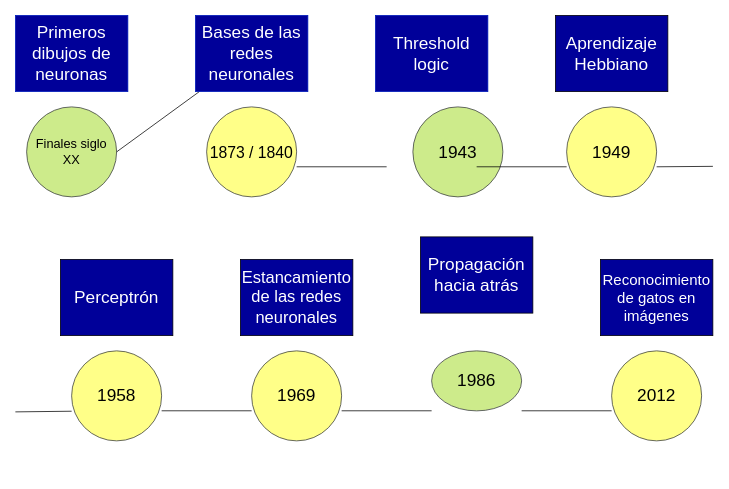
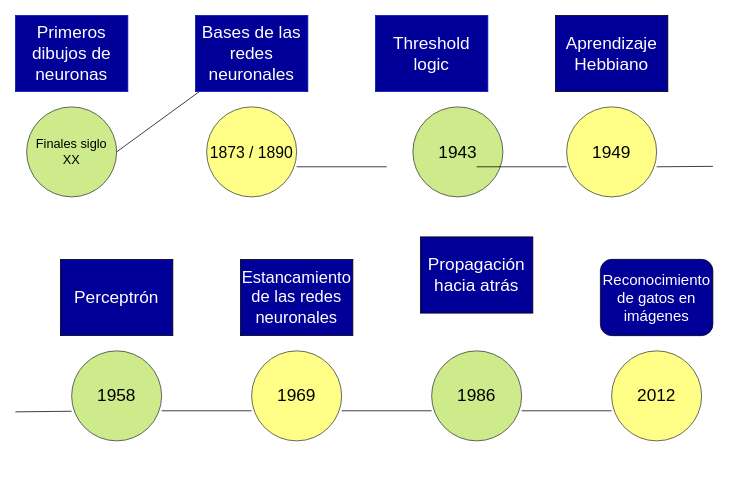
  <mxCell id="0" />
  <mxCell id="1" parent="0" />
  <mxCell id="2" value="" style="group" vertex="1" connectable="0" parent="1"><mxGeometry x="20" y="20" width="930" height="610" as="geometry" /></mxCell>
  <mxCell id="3" value="&lt;font style=&quot;font-size: 17px&quot;&gt;Finales siglo XX&lt;/font&gt;" style="ellipse;whiteSpace=wrap;html=1;aspect=fixed;fillColor=#cdeb8b;strokeColor=#36393d;" vertex="1" parent="2"><mxGeometry x="15.0" y="122" width="120.0" height="120.0" as="geometry" /></mxCell>
- <mxCell id="4" value="&lt;font style=&quot;font-size: 21px&quot;&gt;1873 / 1840&lt;/font&gt;" style="ellipse;whiteSpace=wrap;html=1;aspect=fixed;fillColor=#ffff88;strokeColor=#36393d;" vertex="1" parent="2"><mxGeometry x="255.0" y="122" width="120.0" height="120.0" as="geometry" /></mxCell>
+ <mxCell id="4" value="&lt;font style=&quot;font-size: 21px&quot;&gt;1873 / 1890&lt;/font&gt;" style="ellipse;whiteSpace=wrap;html=1;aspect=fixed;fillColor=#ffff88;strokeColor=#36393d;" vertex="1" parent="2"><mxGeometry x="255.0" y="122" width="120.0" height="120.0" as="geometry" /></mxCell>
  <mxCell id="5" value="&lt;font style=&quot;font-size: 23px&quot;&gt;1943&lt;/font&gt;" style="ellipse;whiteSpace=wrap;html=1;aspect=fixed;fillColor=#cdeb8b;strokeColor=#36393d;" vertex="1" parent="2"><mxGeometry x="530" y="122" width="120.0" height="120.0" as="geometry" /></mxCell>
- <mxCell id="6" value="&lt;font style=&quot;font-size: 23px&quot;&gt;1958&lt;/font&gt;" style="ellipse;whiteSpace=wrap;html=1;aspect=fixed;fillColor=#ffff88;strokeColor=#36393d;" vertex="1" parent="2"><mxGeometry x="75.0" y="447.333" width="120.0" height="120.0" as="geometry" /></mxCell>
- <mxCell id="7" value="&lt;font style=&quot;font-size: 23px&quot;&gt;1986&lt;/font&gt;" style="ellipse;whiteSpace=wrap;html=1;aspect=fixed;fillColor=#cdeb8b;strokeColor=#36393d;" vertex="1" parent="2"><mxGeometry x="555.0" y="447.333" width="120.0" height="80" as="geometry" /></mxCell>
+ <mxCell id="6" value="&lt;font style=&quot;font-size: 23px&quot;&gt;1958&lt;/font&gt;" style="ellipse;whiteSpace=wrap;html=1;aspect=fixed;fillColor=#cdeb8b;strokeColor=#36393d;" vertex="1" parent="2"><mxGeometry x="75.0" y="447.333" width="120.0" height="120.0" as="geometry" /></mxCell>
+ <mxCell id="7" value="&lt;font style=&quot;font-size: 23px&quot;&gt;1986&lt;/font&gt;" style="ellipse;whiteSpace=wrap;html=1;aspect=fixed;fillColor=#cdeb8b;strokeColor=#36393d;" vertex="1" parent="2"><mxGeometry x="555.0" y="447.333" width="120.0" height="120.0" as="geometry" /></mxCell>
  <mxCell id="8" value="&lt;font style=&quot;font-size: 23px&quot;&gt;1969&lt;/font&gt;" style="ellipse;whiteSpace=wrap;html=1;aspect=fixed;fillColor=#ffff88;strokeColor=#36393d;" vertex="1" parent="2"><mxGeometry x="315.0" y="447.333" width="120.0" height="120.0" as="geometry" /></mxCell>
  <mxCell id="9" value="&lt;font style=&quot;font-size: 23px&quot;&gt;2012&lt;/font&gt;" style="ellipse;whiteSpace=wrap;html=1;aspect=fixed;fillColor=#ffff88;strokeColor=#36393d;" vertex="1" parent="2"><mxGeometry x="795.0" y="447.333" width="120.0" height="120.0" as="geometry" /></mxCell>
  <mxCell id="10" value="&lt;font style=&quot;font-size: 23px&quot;&gt;1949&lt;/font&gt;" style="ellipse;whiteSpace=wrap;html=1;aspect=fixed;fillColor=#ffff88;strokeColor=#36393d;" vertex="1" parent="2"><mxGeometry x="735" y="122" width="120.0" height="120.0" as="geometry" /></mxCell>
  <mxCell id="11" value="" style="endArrow=none;html=1;exitX=1;exitY=0.5;exitDx=0;exitDy=0;" edge="1" parent="2" source="3" target="19"><mxGeometry width="50" height="50" relative="1" as="geometry"><mxPoint x="690.0" y="650.667" as="sourcePoint" /><mxPoint x="765.0" y="549" as="targetPoint" /></mxGeometry></mxCell>
  <mxCell id="12" value="" style="endArrow=none;html=1;exitX=1;exitY=0.5;exitDx=0;exitDy=0;entryX=0;entryY=0.5;entryDx=0;entryDy=0;" edge="1" parent="2"><mxGeometry width="50" height="50" relative="1" as="geometry"><mxPoint x="435.0" y="527.223" as="sourcePoint" /><mxPoint x="555.0" y="527.223" as="targetPoint" /></mxGeometry></mxCell>
  <mxCell id="13" value="" style="endArrow=none;html=1;exitX=1;exitY=0.5;exitDx=0;exitDy=0;entryX=0;entryY=0.5;entryDx=0;entryDy=0;" edge="1" parent="2"><mxGeometry width="50" height="50" relative="1" as="geometry"><mxPoint x="675.0" y="527.223" as="sourcePoint" /><mxPoint x="795.0" y="527.223" as="targetPoint" /></mxGeometry></mxCell>
  <mxCell id="14" value="" style="endArrow=none;html=1;exitX=1;exitY=0.5;exitDx=0;exitDy=0;entryX=0;entryY=0.5;entryDx=0;entryDy=0;" edge="1" parent="2"><mxGeometry width="50" height="50" relative="1" as="geometry"><mxPoint x="615.0" y="201.89" as="sourcePoint" /><mxPoint x="735" y="201.89" as="targetPoint" /></mxGeometry></mxCell>
  <mxCell id="15" value="" style="endArrow=none;html=1;exitX=1;exitY=0.5;exitDx=0;exitDy=0;entryX=0;entryY=0.5;entryDx=0;entryDy=0;" edge="1" parent="2"><mxGeometry width="50" height="50" relative="1" as="geometry"><mxPoint x="375.0" y="201.89" as="sourcePoint" /><mxPoint x="495.0" y="201.89" as="targetPoint" /></mxGeometry></mxCell>
  <mxCell id="16" value="" style="endArrow=none;html=1;exitX=1;exitY=0.5;exitDx=0;exitDy=0;entryX=0;entryY=0.5;entryDx=0;entryDy=0;" edge="1" parent="2"><mxGeometry width="50" height="50" relative="1" as="geometry"><mxPoint x="195.0" y="527.223" as="sourcePoint" /><mxPoint x="315.0" y="527.223" as="targetPoint" /></mxGeometry></mxCell>
  <mxCell id="17" value="" style="endArrow=none;html=1;exitX=1;exitY=0.5;exitDx=0;exitDy=0;" edge="1" parent="2"><mxGeometry width="50" height="50" relative="1" as="geometry"><mxPoint x="855.0" y="201.89" as="sourcePoint" /><mxPoint x="930.0" y="201.3" as="targetPoint" /></mxGeometry></mxCell>
  <mxCell id="18" value="&lt;font style=&quot;font-size: 23px&quot;&gt;Primeros dibujos de neuronas&lt;/font&gt;" style="rounded=0;whiteSpace=wrap;html=1;fillColor=#000099;strokeColor=#001DBC;fontColor=#ffffff;" vertex="1" parent="2"><mxGeometry width="150.0" height="101.667" as="geometry" /></mxCell>
  <mxCell id="19" value="&lt;font style=&quot;font-size: 23px&quot;&gt;Bases de las redes neuronales&lt;/font&gt;" style="rounded=0;whiteSpace=wrap;html=1;fillColor=#000099;strokeColor=#001DBC;fontColor=#ffffff;" vertex="1" parent="2"><mxGeometry x="240.0" width="150.0" height="101.667" as="geometry" /></mxCell>
  <mxCell id="20" value="&lt;font style=&quot;font-size: 23px&quot;&gt;Threshold logic&lt;/font&gt;" style="rounded=0;whiteSpace=wrap;html=1;fillColor=#000099;strokeColor=#001DBC;fontColor=#ffffff;" vertex="1" parent="2"><mxGeometry x="480.0" width="150.0" height="101.667" as="geometry" /></mxCell>
  <mxCell id="21" value="&lt;font color=&quot;#ffffff&quot; style=&quot;font-size: 23px&quot;&gt;Aprendizaje Hebbiano&lt;/font&gt;" style="rounded=0;whiteSpace=wrap;html=1;fillColor=#000099;" vertex="1" parent="2"><mxGeometry x="720.0" width="150.0" height="101.667" as="geometry" /></mxCell>
  <mxCell id="22" value="" style="endArrow=none;html=1;" edge="1" parent="2"><mxGeometry width="50" height="50" relative="1" as="geometry"><mxPoint y="528.667" as="sourcePoint" /><mxPoint x="75.0" y="527.813" as="targetPoint" /></mxGeometry></mxCell>
  <mxCell id="23" value="&lt;font color=&quot;#ffffff&quot; style=&quot;font-size: 23px&quot;&gt;Perceptrón&lt;/font&gt;" style="rounded=0;whiteSpace=wrap;html=1;fillColor=#000099;" vertex="1" parent="2"><mxGeometry x="60.0" y="325.333" width="150.0" height="101.667" as="geometry" /></mxCell>
  <mxCell id="24" value="&lt;font color=&quot;#ffffff&quot; style=&quot;font-size: 22px&quot;&gt;Estancamiento de las redes neuronales&lt;/font&gt;" style="rounded=0;whiteSpace=wrap;html=1;fillColor=#000099;" vertex="1" parent="2"><mxGeometry x="300.0" y="325.333" width="150.0" height="101.667" as="geometry" /></mxCell>
  <mxCell id="25" value="&lt;font color=&quot;#ffffff&quot; style=&quot;font-size: 23px&quot;&gt;Propagación hacia atrás&lt;/font&gt;" style="rounded=0;whiteSpace=wrap;html=1;fillColor=#000099;" vertex="1" parent="2"><mxGeometry x="540.0" y="295.333" width="150.0" height="101.667" as="geometry" /></mxCell>
- <mxCell id="26" value="&lt;font color=&quot;#ffffff&quot; style=&quot;font-size: 20px&quot;&gt;Reconocimiento de gatos en imágenes&lt;/font&gt;" style="rounded=0;whiteSpace=wrap;html=1;fillColor=#000099;" vertex="1" parent="2"><mxGeometry x="780.0" y="325.333" width="150.0" height="101.667" as="geometry" /></mxCell>
+ <mxCell id="26" value="&lt;font color=&quot;#ffffff&quot; style=&quot;font-size: 20px&quot;&gt;Reconocimiento de gatos en imágenes&lt;/font&gt;" style="whiteSpace=wrap;html=1;fillColor=#000099;rounded=1;" vertex="1" parent="2"><mxGeometry x="780.0" y="325.333" width="150.0" height="101.667" as="geometry" /></mxCell>
